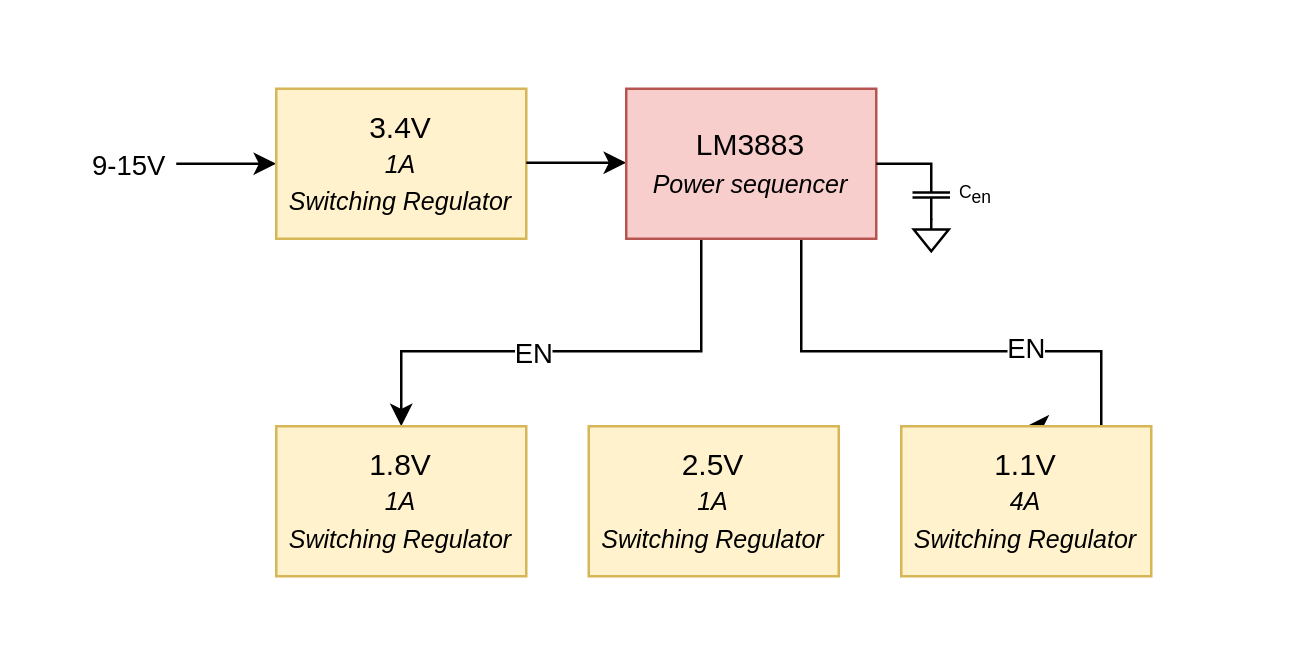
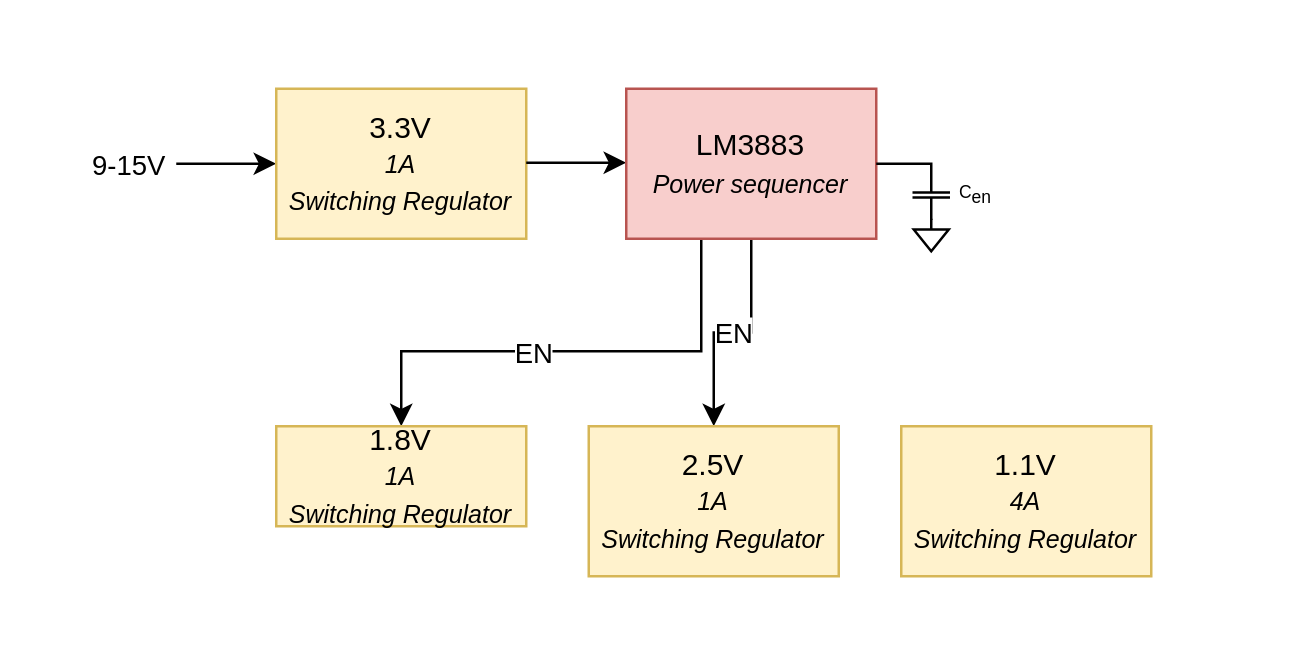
  <mxCell id="0" />
  <mxCell id="1" parent="0" />
  <mxCell id="2" value="" style="rounded=0;whiteSpace=wrap;html=1;strokeColor=none;" parent="1" vertex="1"><mxGeometry x="20" y="20" width="480" height="220" as="geometry" /></mxCell>
  <mxCell id="3" style="rounded=0;orthogonalLoop=1;jettySize=auto;html=1;endArrow=none;endFill=0;startArrow=classic;startFill=1;exitX=0;exitY=0.5;exitDx=0;exitDy=0;" parent="1" source="5" edge="1"><mxGeometry relative="1" as="geometry"><mxPoint x="70" y="65" as="targetPoint" /></mxGeometry></mxCell>
  <mxCell id="4" value="9-15V" style="edgeLabel;html=1;align=center;verticalAlign=middle;resizable=0;points=[];" parent="3" vertex="1" connectable="0"><mxGeometry x="0.396" relative="1" as="geometry"><mxPoint x="-32" as="offset" /></mxGeometry></mxCell>
- <mxCell id="5" value="&lt;div&gt;3.4V&lt;div&gt;&lt;i&gt;&lt;font style=&quot;font-size: 10px;&quot;&gt;1A&lt;/font&gt;&lt;/i&gt;&lt;/div&gt;&lt;div&gt;&lt;i&gt;&lt;font style=&quot;font-size: 10px;&quot;&gt;Switching Regulator&lt;/font&gt;&lt;/i&gt;&lt;/div&gt;&lt;/div&gt;" style="rounded=0;whiteSpace=wrap;html=1;fillColor=#fff2cc;strokeColor=#d6b656;" parent="1" vertex="1"><mxGeometry x="110" y="35" width="100" height="60" as="geometry" /></mxCell>
+ <mxCell id="5" value="&lt;div&gt;3.3V&lt;div&gt;&lt;i&gt;&lt;font style=&quot;font-size: 10px;&quot;&gt;1A&lt;/font&gt;&lt;/i&gt;&lt;/div&gt;&lt;div&gt;&lt;i&gt;&lt;font style=&quot;font-size: 10px;&quot;&gt;Switching Regulator&lt;/font&gt;&lt;/i&gt;&lt;/div&gt;&lt;/div&gt;" style="rounded=0;whiteSpace=wrap;html=1;fillColor=#fff2cc;strokeColor=#d6b656;" parent="1" vertex="1"><mxGeometry x="110" y="35" width="100" height="60" as="geometry" /></mxCell>
  <mxCell id="6" style="rounded=0;orthogonalLoop=1;jettySize=auto;html=1;endArrow=none;endFill=0;startArrow=classic;startFill=1;exitX=0;exitY=0.5;exitDx=0;exitDy=0;" parent="1" edge="1"><mxGeometry relative="1" as="geometry"><mxPoint x="210" y="64.6" as="targetPoint" /><mxPoint x="250" y="64.6" as="sourcePoint" /></mxGeometry></mxCell>
  <mxCell id="7" style="edgeStyle=orthogonalEdgeStyle;rounded=0;orthogonalLoop=1;jettySize=auto;html=1;entryX=0.5;entryY=0;entryDx=0;entryDy=0;" parent="1" source="13" target="14" edge="1"><mxGeometry relative="1" as="geometry"><Array as="points"><mxPoint x="280" y="140" /><mxPoint x="160" y="140" /></Array></mxGeometry></mxCell>
  <mxCell id="8" value="EN" style="edgeLabel;html=1;align=center;verticalAlign=middle;resizable=0;points=[];" parent="7" vertex="1" connectable="0"><mxGeometry x="0.155" relative="1" as="geometry"><mxPoint as="offset" /></mxGeometry></mxCell>
- <mxCell id="11" style="edgeStyle=orthogonalEdgeStyle;rounded=0;orthogonalLoop=1;jettySize=auto;html=1;entryX=0.5;entryY=0;entryDx=0;entryDy=0;" parent="1" source="13" target="16" edge="1"><mxGeometry relative="1" as="geometry"><Array as="points"><mxPoint x="320" y="140" /><mxPoint x="440" y="140" /></Array></mxGeometry></mxCell>
- <mxCell id="12" value="EN" style="edgeLabel;html=1;align=center;verticalAlign=middle;resizable=0;points=[];" parent="11" vertex="1" connectable="0"><mxGeometry x="0.188" y="2" relative="1" as="geometry"><mxPoint as="offset" /></mxGeometry></mxCell>
+ <mxCell id="9" style="edgeStyle=orthogonalEdgeStyle;rounded=0;orthogonalLoop=1;jettySize=auto;html=1;entryX=0.5;entryY=0;entryDx=0;entryDy=0;" parent="1" source="13" target="15" edge="1"><mxGeometry relative="1" as="geometry" /></mxCell>
+ <mxCell id="10" value="EN" style="edgeLabel;html=1;align=center;verticalAlign=middle;resizable=0;points=[];" parent="9" vertex="1" connectable="0"><mxGeometry x="-0.003" relative="1" as="geometry"><mxPoint as="offset" /></mxGeometry></mxCell>
  <mxCell id="13" value="&lt;div&gt;LM3883&lt;/div&gt;&lt;div&gt;&lt;font style=&quot;font-size: 10px;&quot;&gt;&lt;i&gt;Power sequencer&lt;/i&gt;&lt;/font&gt;&lt;/div&gt;" style="rounded=0;whiteSpace=wrap;html=1;fillColor=#f8cecc;strokeColor=#b85450;" parent="1" vertex="1"><mxGeometry x="250" y="35" width="100" height="60" as="geometry" /></mxCell>
- <mxCell id="14" value="&lt;div&gt;1.8V&lt;div&gt;&lt;i&gt;&lt;font style=&quot;font-size: 10px;&quot;&gt;1A&lt;/font&gt;&lt;/i&gt;&lt;/div&gt;&lt;div&gt;&lt;i&gt;&lt;font style=&quot;font-size: 10px;&quot;&gt;Switching Regulator&lt;/font&gt;&lt;/i&gt;&lt;/div&gt;&lt;/div&gt;" style="rounded=0;whiteSpace=wrap;html=1;fillColor=#fff2cc;strokeColor=#d6b656;" parent="1" vertex="1"><mxGeometry x="110" y="170" width="100" height="60" as="geometry" /></mxCell>
+ <mxCell id="14" value="&lt;div&gt;1.8V&lt;div&gt;&lt;i&gt;&lt;font style=&quot;font-size: 10px;&quot;&gt;1A&lt;/font&gt;&lt;/i&gt;&lt;/div&gt;&lt;div&gt;&lt;i&gt;&lt;font style=&quot;font-size: 10px;&quot;&gt;Switching Regulator&lt;/font&gt;&lt;/i&gt;&lt;/div&gt;&lt;/div&gt;" style="rounded=0;whiteSpace=wrap;html=1;fillColor=#fff2cc;strokeColor=#d6b656;" parent="1" vertex="1"><mxGeometry x="110" y="170" width="100" height="40" as="geometry" /></mxCell>
  <mxCell id="15" value="&lt;div&gt;2.5V&lt;div&gt;&lt;i&gt;&lt;font style=&quot;font-size: 10px;&quot;&gt;1A&lt;/font&gt;&lt;/i&gt;&lt;/div&gt;&lt;div&gt;&lt;i&gt;&lt;font style=&quot;font-size: 10px;&quot;&gt;Switching Regulator&lt;/font&gt;&lt;/i&gt;&lt;/div&gt;&lt;/div&gt;" style="rounded=0;whiteSpace=wrap;html=1;fillColor=#fff2cc;strokeColor=#d6b656;" parent="1" vertex="1"><mxGeometry x="235" y="170" width="100" height="60" as="geometry" /></mxCell>
  <mxCell id="16" value="&lt;div&gt;1.1V&lt;div&gt;&lt;i&gt;&lt;font style=&quot;font-size: 10px;&quot;&gt;4A&lt;/font&gt;&lt;/i&gt;&lt;/div&gt;&lt;div&gt;&lt;i&gt;&lt;font style=&quot;font-size: 10px;&quot;&gt;Switching Regulator&lt;/font&gt;&lt;/i&gt;&lt;/div&gt;&lt;/div&gt;" style="rounded=0;whiteSpace=wrap;html=1;fillColor=#fff2cc;strokeColor=#d6b656;" parent="1" vertex="1"><mxGeometry x="360" y="170" width="100" height="60" as="geometry" /></mxCell>
  <mxCell id="17" value="" style="pointerEvents=1;verticalLabelPosition=bottom;shadow=0;dashed=0;align=center;html=1;verticalAlign=top;shape=mxgraph.electrical.capacitors.capacitor_1;rotation=90;" parent="1" vertex="1"><mxGeometry x="362" y="70" width="20" height="15" as="geometry" /></mxCell>
  <mxCell id="18" style="edgeStyle=orthogonalEdgeStyle;rounded=0;orthogonalLoop=1;jettySize=auto;html=1;exitX=1;exitY=0.5;exitDx=0;exitDy=0;entryX=0;entryY=0.5;entryDx=0;entryDy=0;entryPerimeter=0;endArrow=none;endFill=0;" parent="1" source="13" target="17" edge="1"><mxGeometry relative="1" as="geometry" /></mxCell>
  <mxCell id="19" value="" style="pointerEvents=1;verticalLabelPosition=bottom;shadow=0;dashed=0;align=center;html=1;verticalAlign=top;shape=mxgraph.electrical.signal_sources.signal_ground;" parent="1" vertex="1"><mxGeometry x="365" y="87" width="14" height="13" as="geometry" /></mxCell>
  <mxCell id="20" value="C&lt;sub style=&quot;font-size: 7px;&quot;&gt;en&lt;/sub&gt;" style="text;html=1;align=center;verticalAlign=middle;whiteSpace=wrap;rounded=0;fontSize=7;" parent="1" vertex="1"><mxGeometry x="360" y="63" width="60" height="30" as="geometry" /></mxCell>
